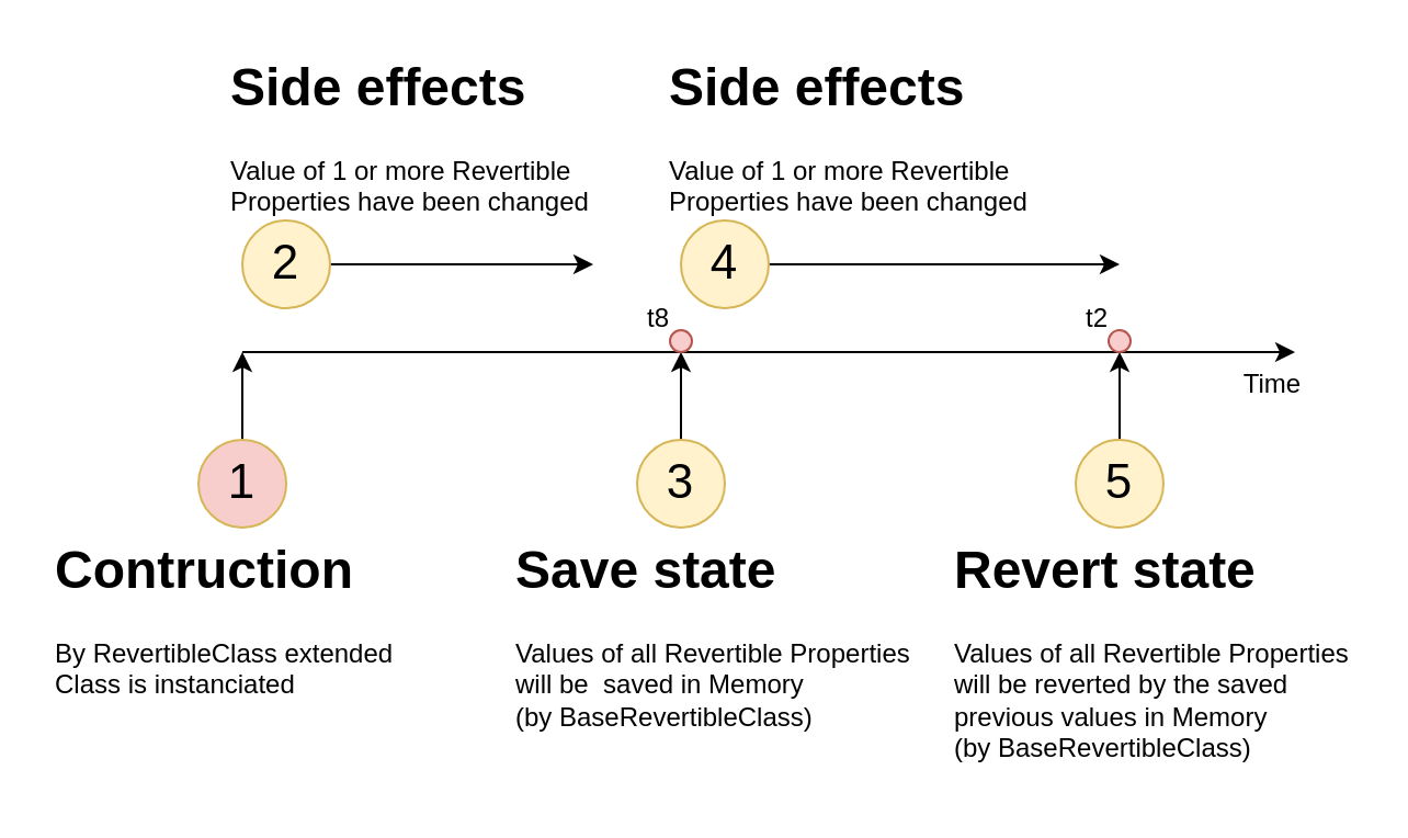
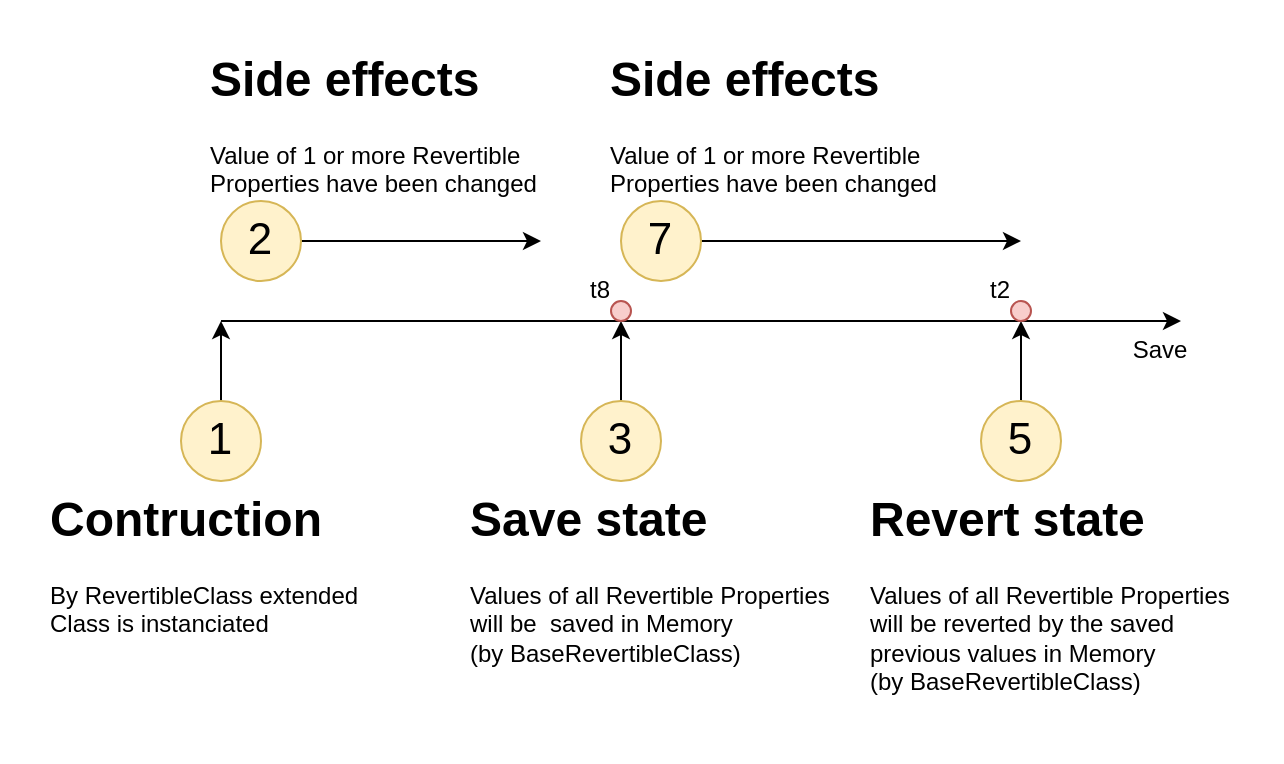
  <mxCell id="0" />
  <mxCell id="1" parent="0" />
  <mxCell id="2" value="&lt;h1&gt;Side effects&lt;/h1&gt;&lt;p&gt;Value of 1 or more Revertible Properties have been changed&lt;/p&gt;" style="text;html=1;strokeColor=none;fillColor=none;spacing=5;spacingTop=-20;whiteSpace=wrap;overflow=hidden;rounded=0;" vertex="1" parent="1"><mxGeometry x="100" y="20" width="190" height="120" as="geometry" /></mxCell>
  <mxCell id="3" value="&lt;h1&gt;Side effects&lt;/h1&gt;&lt;p&gt;Value of 1 or more Revertible Properties have been changed&lt;/p&gt;" style="text;html=1;strokeColor=none;fillColor=none;spacing=5;spacingTop=-20;whiteSpace=wrap;overflow=hidden;rounded=0;" vertex="1" parent="1"><mxGeometry x="300" y="20" width="190" height="120" as="geometry" /></mxCell>
  <mxCell id="4" value="" style="endArrow=classic;html=1;rounded=0;" edge="1" parent="1"><mxGeometry width="50" height="50" relative="1" as="geometry"><mxPoint x="110" y="160" as="sourcePoint" /><mxPoint x="590" y="160" as="targetPoint" /></mxGeometry></mxCell>
  <mxCell id="5" value="" style="endArrow=classic;html=1;rounded=0;" edge="1" parent="1"><mxGeometry width="50" height="50" relative="1" as="geometry"><mxPoint x="110" y="240" as="sourcePoint" /><mxPoint x="110" y="160" as="targetPoint" /></mxGeometry></mxCell>
  <mxCell id="6" value="" style="endArrow=classic;html=1;rounded=0;" edge="1" parent="1"><mxGeometry width="50" height="50" relative="1" as="geometry"><mxPoint x="310" y="240" as="sourcePoint" /><mxPoint x="310" y="160" as="targetPoint" /></mxGeometry></mxCell>
  <mxCell id="7" value="" style="endArrow=classic;html=1;rounded=0;" edge="1" parent="1"><mxGeometry width="50" height="50" relative="1" as="geometry"><mxPoint x="510" y="240" as="sourcePoint" /><mxPoint x="510" y="160" as="targetPoint" /></mxGeometry></mxCell>
  <mxCell id="8" value="&lt;h1&gt;Contruction&lt;/h1&gt;&lt;p&gt;By RevertibleClass extended Class is instanciated&lt;br&gt;&lt;/p&gt;" style="text;html=1;strokeColor=none;fillColor=none;spacing=5;spacingTop=-20;whiteSpace=wrap;overflow=hidden;rounded=0;" vertex="1" parent="1"><mxGeometry x="20" y="240" width="190" height="120" as="geometry" /></mxCell>
  <mxCell id="9" value="" style="endArrow=classic;html=1;rounded=0;" edge="1" parent="1"><mxGeometry width="50" height="50" relative="1" as="geometry"><mxPoint x="110" y="120" as="sourcePoint" /><mxPoint x="270" y="120" as="targetPoint" /></mxGeometry></mxCell>
- <mxCell id="10" value="1" style="ellipse;whiteSpace=wrap;html=1;fontSize=22;fillColor=#f8cecc;strokeColor=#d6b656;" vertex="1" parent="1"><mxGeometry x="90" y="200" width="40" height="40" as="geometry" /></mxCell>
+ <mxCell id="10" value="1" style="ellipse;whiteSpace=wrap;html=1;fontSize=22;fillColor=#fff2cc;strokeColor=#d6b656;" vertex="1" parent="1"><mxGeometry x="90" y="200" width="40" height="40" as="geometry" /></mxCell>
  <mxCell id="11" value="&lt;h1&gt;Save state&lt;/h1&gt;&lt;p&gt;Values of all Revertible Properties will be&amp;nbsp; saved in Memory&lt;br&gt;(by BaseRevertibleClass)&lt;/p&gt;" style="text;html=1;strokeColor=none;fillColor=none;spacing=5;spacingTop=-20;whiteSpace=wrap;overflow=hidden;rounded=0;" vertex="1" parent="1"><mxGeometry x="230" y="240" width="190" height="120" as="geometry" /></mxCell>
- <mxCell id="12" value="Time" style="text;html=1;strokeColor=none;fillColor=none;align=center;verticalAlign=middle;whiteSpace=wrap;rounded=0;" vertex="1" parent="1"><mxGeometry x="550" y="160" width="60" height="30" as="geometry" /></mxCell>
+ <mxCell id="12" value="Save" style="text;html=1;strokeColor=none;fillColor=none;align=center;verticalAlign=middle;whiteSpace=wrap;rounded=0;" vertex="1" parent="1"><mxGeometry x="550" y="160" width="60" height="30" as="geometry" /></mxCell>
  <mxCell id="13" value="2" style="ellipse;whiteSpace=wrap;html=1;fontSize=22;fillColor=#fff2cc;strokeColor=#d6b656;" vertex="1" parent="1"><mxGeometry x="110" y="100" width="40" height="40" as="geometry" /></mxCell>
  <mxCell id="14" value="3" style="ellipse;whiteSpace=wrap;html=1;fontSize=22;fillColor=#fff2cc;strokeColor=#d6b656;" vertex="1" parent="1"><mxGeometry x="290" y="200" width="40" height="40" as="geometry" /></mxCell>
  <mxCell id="15" value="" style="endArrow=classic;html=1;rounded=0;" edge="1" parent="1"><mxGeometry width="50" height="50" relative="1" as="geometry"><mxPoint x="310" y="120" as="sourcePoint" /><mxPoint x="510" y="120" as="targetPoint" /></mxGeometry></mxCell>
- <mxCell id="16" value="4" style="ellipse;whiteSpace=wrap;html=1;fontSize=22;fillColor=#fff2cc;strokeColor=#d6b656;" vertex="1" parent="1"><mxGeometry x="310" y="100" width="40" height="40" as="geometry" /></mxCell>
+ <mxCell id="16" value="7" style="ellipse;whiteSpace=wrap;html=1;fontSize=22;fillColor=#fff2cc;strokeColor=#d6b656;" vertex="1" parent="1"><mxGeometry x="310" y="100" width="40" height="40" as="geometry" /></mxCell>
  <mxCell id="17" value="&lt;h1&gt;Revert state&lt;/h1&gt;&lt;p&gt;Values of all Revertible Properties will be reverted by the saved previous values in Memory&lt;br&gt;(by BaseRevertibleClass)&lt;/p&gt;" style="text;html=1;strokeColor=none;fillColor=none;spacing=5;spacingTop=-20;whiteSpace=wrap;overflow=hidden;rounded=0;" vertex="1" parent="1"><mxGeometry x="430" y="240" width="190" height="120" as="geometry" /></mxCell>
  <mxCell id="18" value="5" style="ellipse;whiteSpace=wrap;html=1;fontSize=22;fillColor=#fff2cc;strokeColor=#d6b656;" vertex="1" parent="1"><mxGeometry x="490" y="200" width="40" height="40" as="geometry" /></mxCell>
  <mxCell id="19" value="t8" style="text;html=1;strokeColor=none;fillColor=none;align=center;verticalAlign=middle;whiteSpace=wrap;rounded=0;" vertex="1" parent="1"><mxGeometry x="270" y="130" width="60" height="30" as="geometry" /></mxCell>
  <mxCell id="20" value="" style="ellipse;whiteSpace=wrap;html=1;fillColor=#f8cecc;strokeColor=#b85450;" vertex="1" parent="1"><mxGeometry x="305" y="150" width="10" height="10" as="geometry" /></mxCell>
  <mxCell id="21" value="" style="ellipse;whiteSpace=wrap;html=1;fillColor=#f8cecc;strokeColor=#b85450;" vertex="1" parent="1"><mxGeometry x="505" y="150" width="10" height="10" as="geometry" /></mxCell>
  <mxCell id="22" value="t2" style="text;html=1;strokeColor=none;fillColor=none;align=center;verticalAlign=middle;whiteSpace=wrap;rounded=0;" vertex="1" parent="1"><mxGeometry x="470" y="130" width="60" height="30" as="geometry" /></mxCell>
